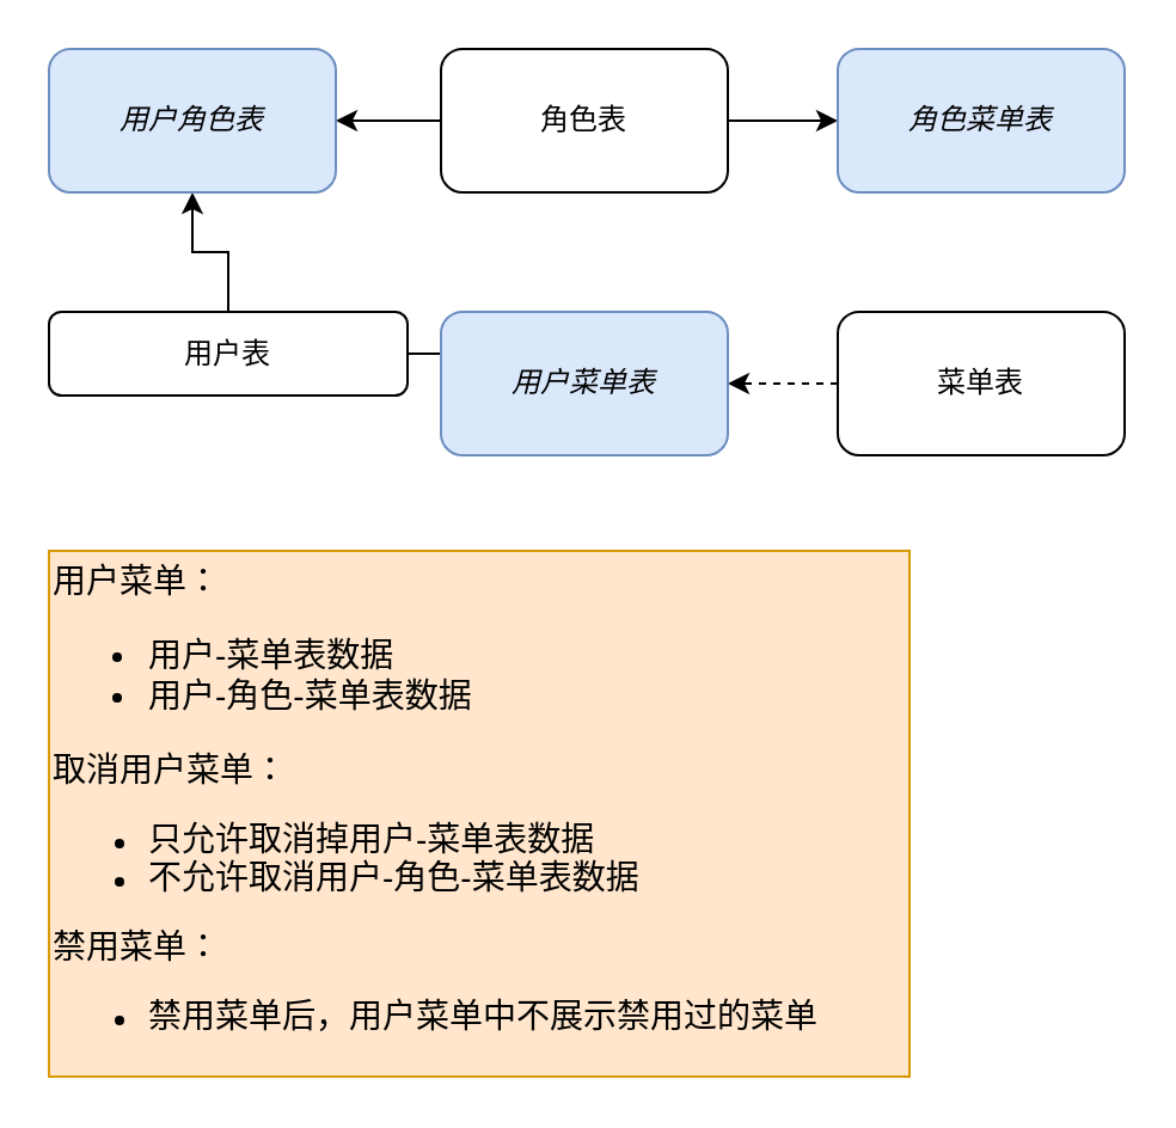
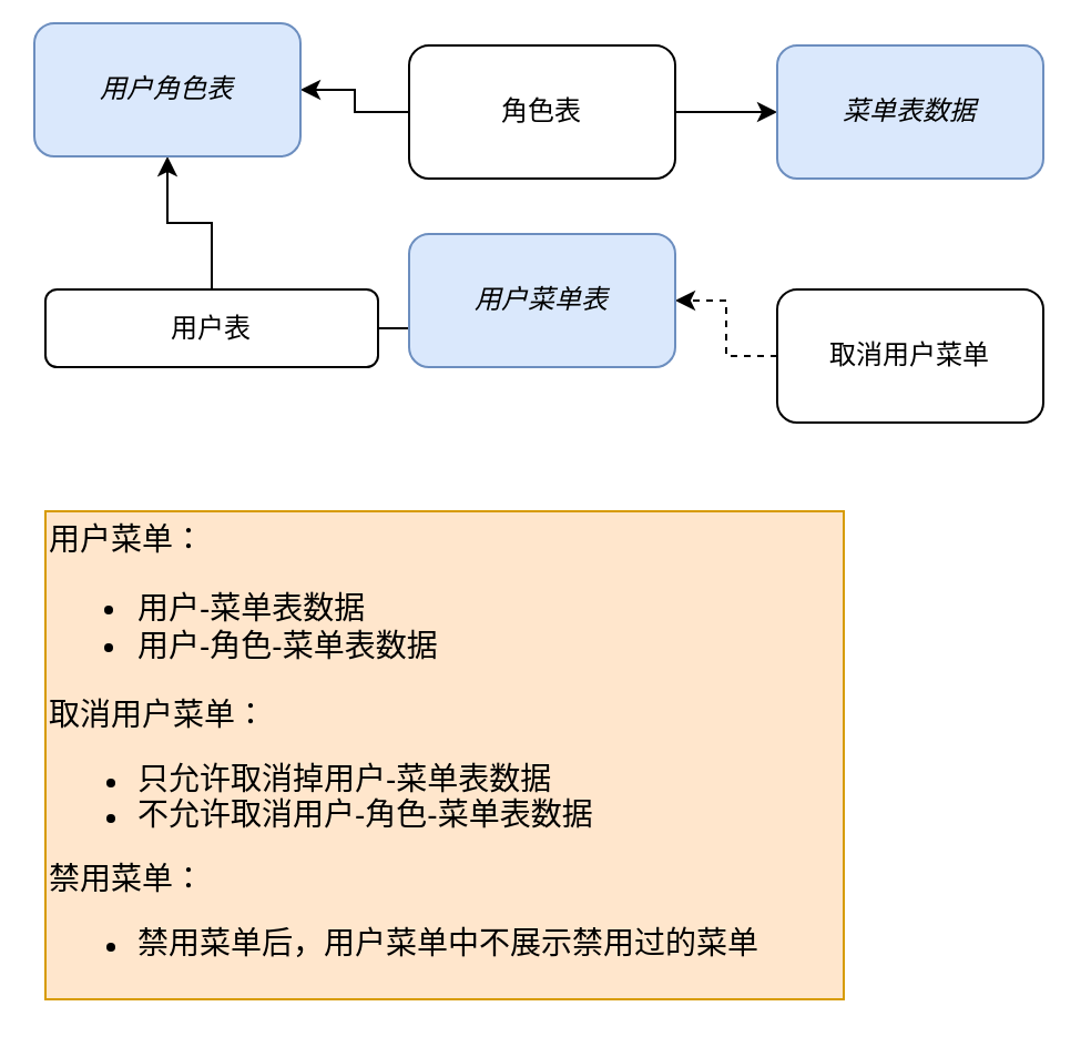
  <mxCell id="0" />
  <mxCell id="1" parent="0" />
  <mxCell id="2" style="edgeStyle=orthogonalEdgeStyle;rounded=0;orthogonalLoop=1;jettySize=auto;html=1;exitX=0.5;exitY=0;exitDx=0;exitDy=0;entryX=0.5;entryY=1;entryDx=0;entryDy=0;" edge="1" parent="1" source="4" target="8"><mxGeometry relative="1" as="geometry" /></mxCell>
  <mxCell id="3" value="" style="edgeStyle=orthogonalEdgeStyle;rounded=0;orthogonalLoop=1;jettySize=auto;html=1;" edge="1" parent="1" source="4" target="12"><mxGeometry relative="1" as="geometry" /></mxCell>
  <mxCell id="4" value="用户表" style="rounded=1;whiteSpace=wrap;html=1;" vertex="1" parent="1"><mxGeometry x="20" y="130" width="150" height="35" as="geometry" /></mxCell>
  <mxCell id="5" value="" style="edgeStyle=orthogonalEdgeStyle;rounded=0;orthogonalLoop=1;jettySize=auto;html=1;" edge="1" parent="1" source="7" target="8"><mxGeometry relative="1" as="geometry" /></mxCell>
  <mxCell id="6" value="" style="edgeStyle=orthogonalEdgeStyle;rounded=0;orthogonalLoop=1;jettySize=auto;html=1;" edge="1" parent="1" source="7" target="9"><mxGeometry relative="1" as="geometry" /></mxCell>
  <mxCell id="7" value="角色表" style="rounded=1;whiteSpace=wrap;html=1;" vertex="1" parent="1"><mxGeometry x="184" y="20" width="120" height="60" as="geometry" /></mxCell>
- <mxCell id="8" value="&lt;i&gt;用户角色表&lt;/i&gt;" style="rounded=1;whiteSpace=wrap;html=1;fillColor=#dae8fc;strokeColor=#6c8ebf;" vertex="1" parent="1"><mxGeometry x="20" y="20" width="120" height="60" as="geometry" /></mxCell>
- <mxCell id="9" value="&lt;i&gt;角色菜单表&lt;/i&gt;" style="rounded=1;whiteSpace=wrap;html=1;fillColor=#dae8fc;strokeColor=#6c8ebf;" vertex="1" parent="1"><mxGeometry x="350" y="20" width="120" height="60" as="geometry" /></mxCell>
+ <mxCell id="8" value="&lt;i&gt;用户角色表&lt;/i&gt;" style="rounded=1;whiteSpace=wrap;html=1;fillColor=#dae8fc;strokeColor=#6c8ebf;" vertex="1" parent="1"><mxGeometry x="15" y="10" width="120" height="60" as="geometry" /></mxCell>
+ <mxCell id="9" value="&lt;i&gt;菜单表数据&lt;/i&gt;" style="rounded=1;whiteSpace=wrap;html=1;fillColor=#dae8fc;strokeColor=#6c8ebf;" vertex="1" parent="1"><mxGeometry x="350" y="20" width="120" height="60" as="geometry" /></mxCell>
  <mxCell id="10" value="" style="edgeStyle=orthogonalEdgeStyle;rounded=0;orthogonalLoop=1;jettySize=auto;html=1;dashed=1;" edge="1" parent="1" source="11" target="12"><mxGeometry relative="1" as="geometry" /></mxCell>
- <mxCell id="11" value="菜单表" style="rounded=1;whiteSpace=wrap;html=1;" vertex="1" parent="1"><mxGeometry x="350" y="130" width="120" height="60" as="geometry" /></mxCell>
- <mxCell id="12" value="&lt;i&gt;用户菜单表&lt;/i&gt;" style="rounded=1;whiteSpace=wrap;html=1;fillColor=#dae8fc;strokeColor=#6c8ebf;" vertex="1" parent="1"><mxGeometry x="184" y="130" width="120" height="60" as="geometry" /></mxCell>
+ <mxCell id="11" value="取消用户菜单" style="rounded=1;whiteSpace=wrap;html=1;" vertex="1" parent="1"><mxGeometry x="350" y="130" width="120" height="60" as="geometry" /></mxCell>
+ <mxCell id="12" value="&lt;i&gt;用户菜单表&lt;/i&gt;" style="rounded=1;whiteSpace=wrap;html=1;fillColor=#dae8fc;strokeColor=#6c8ebf;" vertex="1" parent="1"><mxGeometry x="184" y="105" width="120" height="60" as="geometry" /></mxCell>
  <mxCell id="13" value="&lt;font style=&quot;font-size: 14px&quot;&gt;用户菜单：&lt;br&gt;&lt;/font&gt;&lt;ul style=&quot;font-size: 14px&quot;&gt;&lt;li&gt;&lt;font style=&quot;font-size: 14px&quot;&gt;用户-菜单表数据&lt;/font&gt;&lt;/li&gt;&lt;li&gt;&lt;font style=&quot;font-size: 14px&quot;&gt;用户-角色-菜单表数据&lt;/font&gt;&lt;/li&gt;&lt;/ul&gt;&lt;div&gt;&lt;span style=&quot;font-size: 14px&quot;&gt;取消用户菜单：&lt;/span&gt;&lt;/div&gt;&lt;div&gt;&lt;ul&gt;&lt;li&gt;&lt;span style=&quot;font-size: 14px&quot;&gt;只允许取消掉用户-菜单表数据&lt;/span&gt;&lt;/li&gt;&lt;li&gt;&lt;span style=&quot;font-size: 14px&quot;&gt;不允许取消用户-角色-菜单表数据&lt;/span&gt;&lt;/li&gt;&lt;/ul&gt;&lt;/div&gt;&lt;div&gt;&lt;span style=&quot;font-size: 14px&quot;&gt;禁用菜单：&lt;/span&gt;&lt;/div&gt;&lt;div&gt;&lt;ul&gt;&lt;li&gt;&lt;span style=&quot;font-size: 14px&quot;&gt;禁用菜单后，用户菜单中不展示禁用过的菜单&lt;/span&gt;&lt;/li&gt;&lt;/ul&gt;&lt;/div&gt;" style="text;html=1;strokeColor=#d79b00;fillColor=#ffe6cc;align=left;verticalAlign=middle;whiteSpace=wrap;rounded=0;" vertex="1" parent="1"><mxGeometry x="20" y="230" width="360" height="220" as="geometry" /></mxCell>
